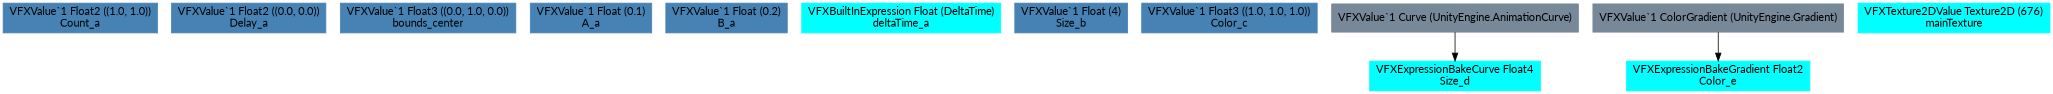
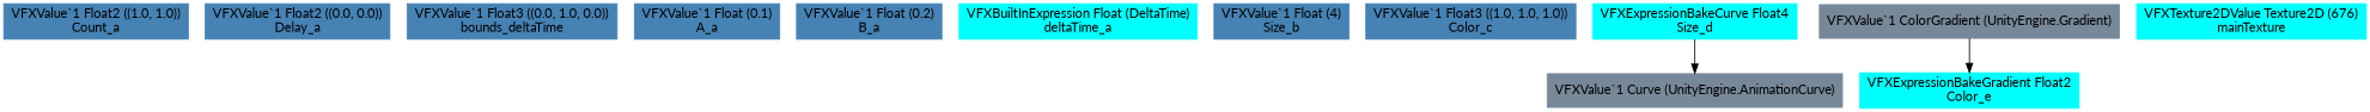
  digraph {
    fontname=Lato
    node [color=steelblue fontname=Lato shape=box style=filled]
    edge [fontname=Lato]
    n1 [label="VFXValue`1 Float2 ((1.0, 1.0))\nCount_a"]
    n2 [label="VFXValue`1 Float2 ((0.0, 0.0))\nDelay_a"]
-   n3 [label="VFXValue`1 Float3 ((0.0, 1.0, 0.0))\nbounds_center"]
+   n3 [label="VFXValue`1 Float3 ((0.0, 1.0, 0.0))\nbounds_deltaTime"]
    n4 [label="VFXValue`1 Float (0.1)\nA_a"]
    n5 [label="VFXValue`1 Float (0.2)\nB_a"]
    n6 [color=cyan label="VFXBuiltInExpression Float (DeltaTime)\ndeltaTime_a"]
    n7 [label="VFXValue`1 Float (4)\nSize_b"]
    n8 [label="VFXValue`1 Float3 ((1.0, 1.0, 1.0))\nColor_c"]
    n9 [color=cyan label="VFXExpressionBakeCurve Float4\nSize_d"]
    n10 [color=lightslategray label="VFXValue`1 Curve (UnityEngine.AnimationCurve)"]
    n11 [color=cyan label="VFXExpressionBakeGradient Float2\nColor_e"]
    n12 [color=lightslategray label="VFXValue`1 ColorGradient (UnityEngine.Gradient)"]
    n13 [color=cyan label="VFXTexture2DValue Texture2D (676)\nmainTexture"]
-   n10 -> n9
+   n9 -> n10
    n12 -> n11
  }
